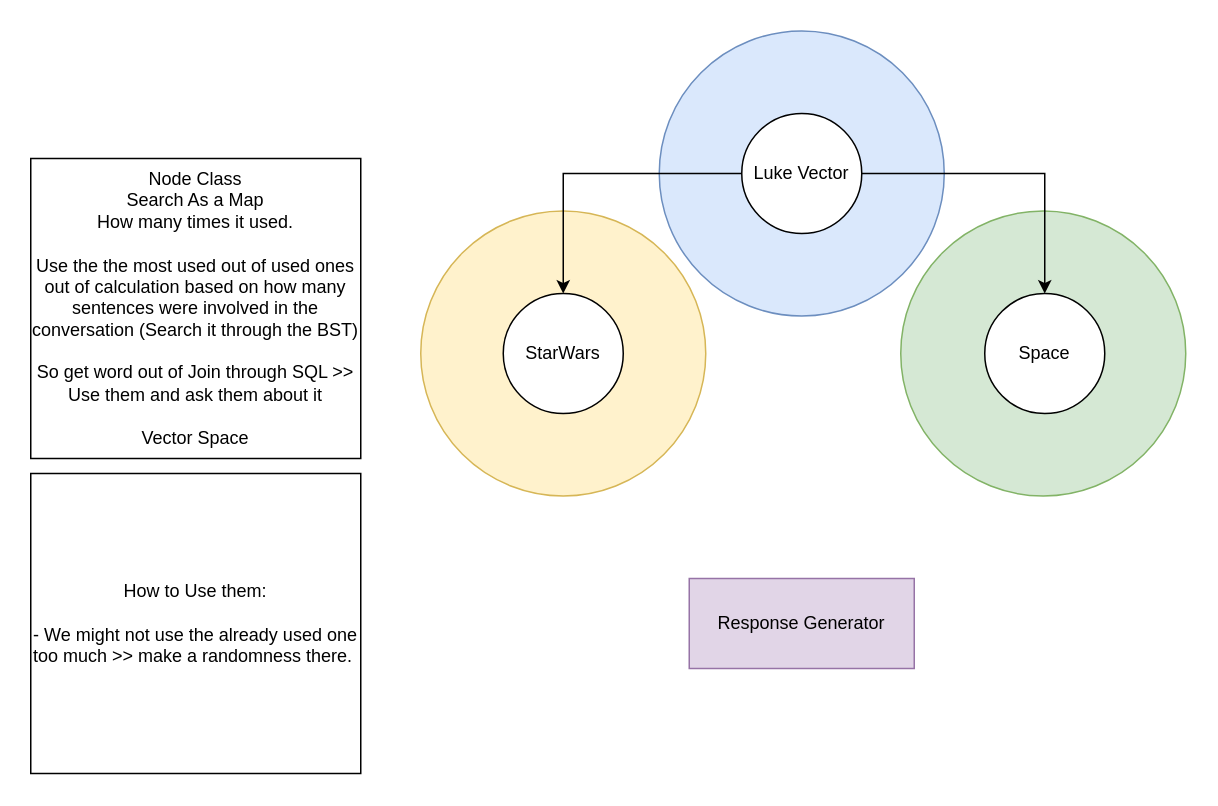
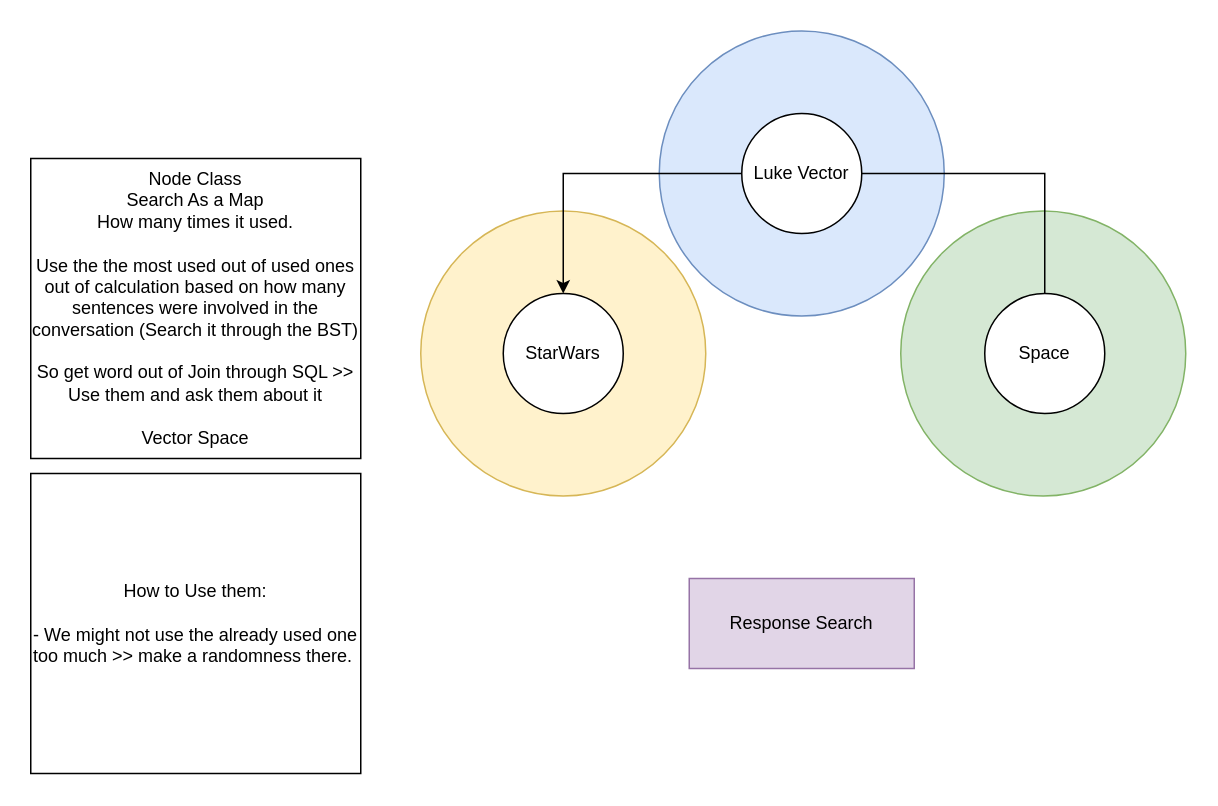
  <mxCell id="0" />
  <mxCell id="1" parent="0" />
  <mxCell id="2" value="StarWars" style="ellipse;whiteSpace=wrap;html=1;aspect=fixed;fillColor=#dae8fc;strokeColor=#6c8ebf;" vertex="1" parent="1"><mxGeometry x="439" y="20" width="190" height="190" as="geometry" /></mxCell>
  <mxCell id="3" value="StarWars" style="ellipse;whiteSpace=wrap;html=1;aspect=fixed;fillColor=#d5e8d4;strokeColor=#82b366;" vertex="1" parent="1"><mxGeometry x="600" y="140" width="190" height="190" as="geometry" /></mxCell>
  <mxCell id="4" value="StarWars" style="ellipse;whiteSpace=wrap;html=1;aspect=fixed;fillColor=#fff2cc;strokeColor=#d6b656;" vertex="1" parent="1"><mxGeometry x="280" y="140" width="190" height="190" as="geometry" /></mxCell>
  <mxCell id="5" value="StarWars" style="ellipse;whiteSpace=wrap;html=1;aspect=fixed;" vertex="1" parent="1"><mxGeometry x="335" y="195" width="80" height="80" as="geometry" /></mxCell>
- <mxCell id="6" style="edgeStyle=orthogonalEdgeStyle;rounded=0;orthogonalLoop=1;jettySize=auto;html=1;" edge="1" parent="1" source="8" target="9"><mxGeometry relative="1" as="geometry" /></mxCell>
+ <mxCell id="6" style="edgeStyle=orthogonalEdgeStyle;rounded=0;orthogonalLoop=1;jettySize=auto;html=1;endArrow=none;" edge="1" parent="1" source="8" target="9"><mxGeometry relative="1" as="geometry" /></mxCell>
  <mxCell id="7" style="edgeStyle=orthogonalEdgeStyle;rounded=0;orthogonalLoop=1;jettySize=auto;html=1;entryX=0.5;entryY=0;entryDx=0;entryDy=0;" edge="1" parent="1" source="8" target="5"><mxGeometry relative="1" as="geometry" /></mxCell>
  <mxCell id="8" value="Luke Vector" style="ellipse;whiteSpace=wrap;html=1;aspect=fixed;" vertex="1" parent="1"><mxGeometry x="494" y="75" width="80" height="80" as="geometry" /></mxCell>
  <mxCell id="9" value="Space" style="ellipse;whiteSpace=wrap;html=1;aspect=fixed;" vertex="1" parent="1"><mxGeometry x="656" y="195" width="80" height="80" as="geometry" /></mxCell>
- <mxCell id="10" value="Response Generator" style="rounded=0;whiteSpace=wrap;html=1;fillColor=#e1d5e7;strokeColor=#9673a6;" vertex="1" parent="1"><mxGeometry x="459" y="385" width="150" height="60" as="geometry" /></mxCell>
+ <mxCell id="10" value="Response Search" style="rounded=0;whiteSpace=wrap;html=1;fillColor=#e1d5e7;strokeColor=#9673a6;" vertex="1" parent="1"><mxGeometry x="459" y="385" width="150" height="60" as="geometry" /></mxCell>
  <mxCell id="11" value="Node Class&lt;br&gt;Search As a Map&lt;br&gt;How many times it used.&lt;br&gt;&lt;br&gt;Use the the most used out of used ones out of calculation based on how many sentences were involved in the conversation (Search it through the BST)&lt;br&gt;&lt;br&gt;So get word out of Join through SQL &amp;gt;&amp;gt; Use them and ask them about it&lt;br&gt;&lt;br&gt;Vector Space" style="rounded=0;whiteSpace=wrap;html=1;" vertex="1" parent="1"><mxGeometry x="20" y="105" width="220" height="200" as="geometry" /></mxCell>
  <mxCell id="12" value="How to Use them:&lt;br&gt;&lt;br&gt;- We might not use the already used one too much &amp;gt;&amp;gt; make a randomness there.&amp;nbsp;" style="rounded=0;whiteSpace=wrap;html=1;" vertex="1" parent="1"><mxGeometry x="20" y="315" width="220" height="200" as="geometry" /></mxCell>
